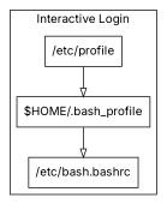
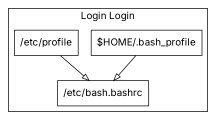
  digraph {
    fontname=Inter
    node [fontname=Inter shape=box]
    edge [arrowhead=empty fontname=Inter]
    n1 [label="/etc/bash.bashrc"]
    n2 [label="$HOME/.bash_profile"]
    n3 [label="/etc/profile"]
    subgraph cluster_1 {
-     label="Interactive Login"
+     label="Login Login"
      n1
      n2
      n3
    }
    n2 -> n1
-   n3 -> n2
+   n3 -> n1
  }
